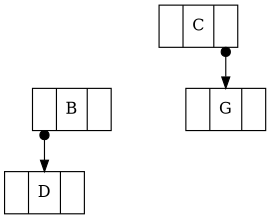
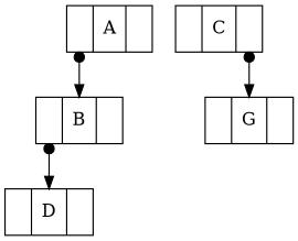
  digraph {
    node [shape=record]
    edge [arrowtail=dot dir=both headport=data tailclip=false tailport=left]
+   A [label="<left> | <data> \N | <right>"]
    B [label="<left> | <data> \N | <right>"]
    D [label="<left> | <data> \N | <right>"]
    C [label="<left> | <data> \N | <right>"]
    G [label="<left> | <data> \N | <right>"]
+   A -> B
    B -> D
    C -> G [tailport=right]
  }
